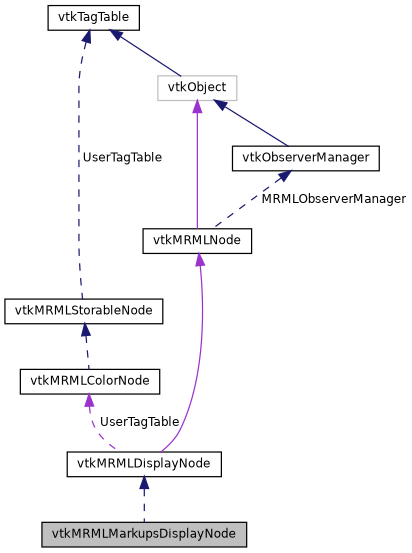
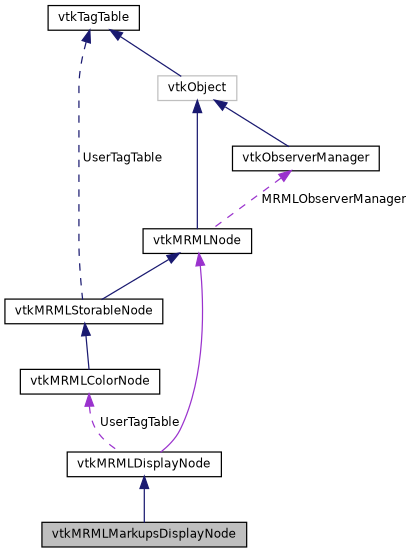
  digraph {
    node [color=black fontname=Helvetica fontsize=10 shape=record]
    edge [color=midnightblue dir=back fontname=Helvetica fontsize=10 labelfontname=Helvetica labelfontsize=10 style=solid]
    n1 [fillcolor=grey75 fontcolor=black height=0.2 label=vtkMRMLMarkupsDisplayNode style=filled width=0.4]
    n2 [height=0.2 label=vtkMRMLDisplayNode width=0.4]
    n3 [height=0.2 label=vtkMRMLNode width=0.4]
    n4 [height=0.2 label=vtkMRMLStorableNode width=0.4]
    n5 [height=0.2 label=vtkMRMLColorNode width=0.4]
    n6 [color=grey75 height=0.2 label=vtkObject width=0.4]
    n7 [height=0.2 label=vtkObserverManager width=0.4]
    n8 [height=0.2 label=vtkTagTable width=0.4]
-   n2 -> n1 [style=dashed]
+   n2 -> n1
    n3 -> n2 [color=darkorchid3]
-   n4 -> n5 [style=dashed]
+   n3 -> n4
+   n4 -> n5
    n5 -> n2 [color=darkorchid3 label=" UserTagTable" style=dashed]
-   n6 -> n3 [color=darkorchid3]
+   n6 -> n3
    n6 -> n7
-   n7 -> n3 [label=" MRMLObserverManager" style=dashed]
+   n7 -> n3 [color=darkorchid3 label=" MRMLObserverManager" style=dashed]
    n8 -> n4 [label=" UserTagTable" style=dashed]
    n8 -> n6
  }
